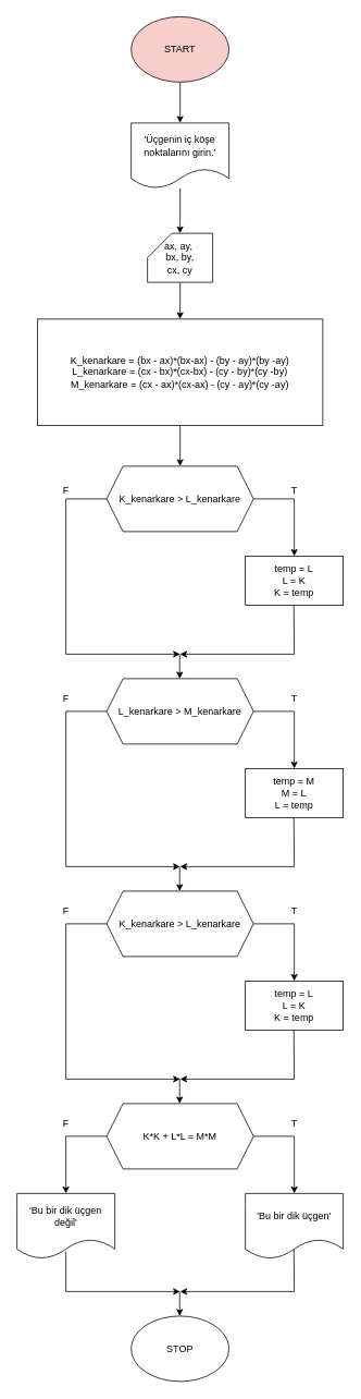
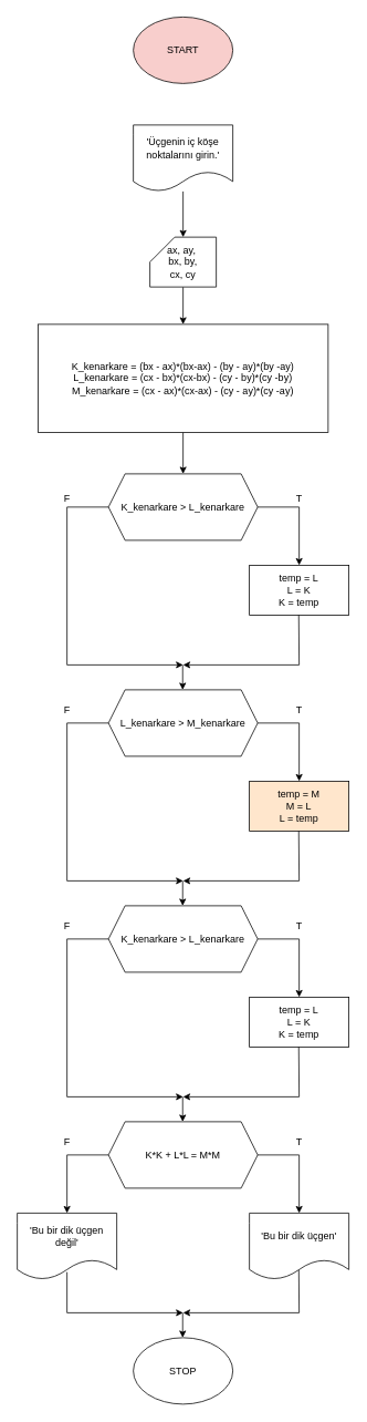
  <mxCell id="0" />
  <mxCell id="1" parent="0" />
- <mxCell id="2" value="" style="edgeStyle=orthogonalEdgeStyle;rounded=0;orthogonalLoop=1;jettySize=auto;html=1;" edge="1" parent="1" source="3" target="5"><mxGeometry relative="1" as="geometry" /></mxCell>
  <mxCell id="3" value="&lt;div&gt;START&lt;/div&gt;" style="ellipse;whiteSpace=wrap;html=1;fillColor=#f8cecc;" vertex="1" parent="1"><mxGeometry x="160" y="20" width="120" height="80" as="geometry" /></mxCell>
  <mxCell id="4" value="" style="edgeStyle=orthogonalEdgeStyle;rounded=0;orthogonalLoop=1;jettySize=auto;html=1;" edge="1" parent="1" source="5" target="7"><mxGeometry relative="1" as="geometry" /></mxCell>
  <mxCell id="5" value="'Üçgenin iç köşe noktalarını girin.'" style="shape=document;whiteSpace=wrap;html=1;boundedLbl=1;" vertex="1" parent="1"><mxGeometry x="160" y="150" width="120" height="80" as="geometry" /></mxCell>
  <mxCell id="6" value="" style="edgeStyle=orthogonalEdgeStyle;rounded=0;orthogonalLoop=1;jettySize=auto;html=1;" edge="1" parent="1" source="7" target="9"><mxGeometry relative="1" as="geometry" /></mxCell>
  <mxCell id="7" value="&lt;div&gt;ax, ay,&amp;nbsp;&lt;/div&gt;&lt;div&gt;bx, by,&lt;/div&gt;&lt;div&gt;cx, cy&lt;br&gt;&lt;/div&gt;" style="shape=card;whiteSpace=wrap;html=1;" vertex="1" parent="1"><mxGeometry x="180" y="285" width="80" height="60" as="geometry" /></mxCell>
  <mxCell id="8" value="" style="edgeStyle=orthogonalEdgeStyle;rounded=0;orthogonalLoop=1;jettySize=auto;html=1;" edge="1" parent="1" source="9" target="14"><mxGeometry relative="1" as="geometry" /></mxCell>
  <mxCell id="9" value="&lt;div&gt;K_kenarkare = (bx - ax)*(bx-ax) - (by - ay)*(by -ay)&lt;/div&gt;&lt;div&gt;L_kenarkare = (cx - bx)*(cx-bx) - (cy - by)*(cy -by)&lt;/div&gt;&lt;div&gt;M_kenarkare = (cx - ax)*(cx-ax) - (cy - ay)*(cy -ay)&lt;/div&gt;" style="rounded=0;whiteSpace=wrap;html=1;" vertex="1" parent="1"><mxGeometry x="45" y="390" width="350" height="130" as="geometry" /></mxCell>
  <mxCell id="10" value="" style="endArrow=classic;html=1;rounded=0;entryX=0.5;entryY=0;entryDx=0;entryDy=0;" edge="1" parent="1" target="11"><mxGeometry width="50" height="50" relative="1" as="geometry"><mxPoint x="310" y="610" as="sourcePoint" /><mxPoint x="360" y="670" as="targetPoint" /><Array as="points"><mxPoint x="360" y="610" /></Array></mxGeometry></mxCell>
  <mxCell id="11" value="&lt;div&gt;temp = L&lt;/div&gt;&lt;div&gt;L = K&lt;/div&gt;&lt;div&gt;K = temp&lt;br&gt;&lt;/div&gt;" style="rounded=0;whiteSpace=wrap;html=1;" vertex="1" parent="1"><mxGeometry x="300" y="680" width="120" height="60" as="geometry" /></mxCell>
  <mxCell id="12" value="" style="endArrow=classic;html=1;rounded=0;" edge="1" parent="1"><mxGeometry width="50" height="50" relative="1" as="geometry"><mxPoint x="130" y="610" as="sourcePoint" /><mxPoint x="220" y="800" as="targetPoint" /><Array as="points"><mxPoint x="80" y="610" /><mxPoint x="80" y="800" /></Array></mxGeometry></mxCell>
  <mxCell id="13" value="" style="endArrow=classic;html=1;rounded=0;" edge="1" parent="1" target="14"><mxGeometry width="50" height="50" relative="1" as="geometry"><mxPoint x="150" y="640" as="sourcePoint" /><mxPoint x="200" y="590" as="targetPoint" /></mxGeometry></mxCell>
  <mxCell id="14" value="K_kenarkare &amp;gt; L_kenarkare" style="shape=hexagon;perimeter=hexagonPerimeter2;whiteSpace=wrap;html=1;fixedSize=1;" vertex="1" parent="1"><mxGeometry x="130" y="570" width="180" height="80" as="geometry" /></mxCell>
  <mxCell id="15" value="" style="endArrow=classic;html=1;rounded=0;" edge="1" parent="1"><mxGeometry width="50" height="50" relative="1" as="geometry"><mxPoint x="359.5" y="740" as="sourcePoint" /><mxPoint x="220" y="800" as="targetPoint" /><Array as="points"><mxPoint x="360" y="800" /></Array></mxGeometry></mxCell>
  <mxCell id="16" value="" style="endArrow=classic;html=1;rounded=0;" edge="1" parent="1"><mxGeometry width="50" height="50" relative="1" as="geometry"><mxPoint x="219.5" y="800" as="sourcePoint" /><mxPoint x="219.5" y="830" as="targetPoint" /></mxGeometry></mxCell>
  <mxCell id="17" value="" style="endArrow=classic;html=1;rounded=0;entryX=0.5;entryY=0;entryDx=0;entryDy=0;" edge="1" parent="1" target="18"><mxGeometry width="50" height="50" relative="1" as="geometry"><mxPoint x="310" y="870" as="sourcePoint" /><mxPoint x="360" y="930" as="targetPoint" /><Array as="points"><mxPoint x="360" y="870" /></Array></mxGeometry></mxCell>
- <mxCell id="18" value="&lt;div&gt;temp = M&lt;br&gt;&lt;/div&gt;&lt;div&gt;M = L&lt;br&gt;&lt;/div&gt;&lt;div&gt;L = temp&lt;br&gt;&lt;/div&gt;" style="rounded=0;whiteSpace=wrap;html=1;" vertex="1" parent="1"><mxGeometry x="300" y="940" width="120" height="60" as="geometry" /></mxCell>
+ <mxCell id="18" value="&lt;div&gt;temp = M&lt;br&gt;&lt;/div&gt;&lt;div&gt;M = L&lt;br&gt;&lt;/div&gt;&lt;div&gt;L = temp&lt;br&gt;&lt;/div&gt;" style="rounded=0;whiteSpace=wrap;html=1;fillColor=#ffe6cc;" vertex="1" parent="1"><mxGeometry x="300" y="940" width="120" height="60" as="geometry" /></mxCell>
  <mxCell id="19" value="" style="endArrow=classic;html=1;rounded=0;" edge="1" parent="1"><mxGeometry width="50" height="50" relative="1" as="geometry"><mxPoint x="130" y="870" as="sourcePoint" /><mxPoint x="220" y="1060" as="targetPoint" /><Array as="points"><mxPoint x="80" y="870" /><mxPoint x="80" y="1060" /></Array></mxGeometry></mxCell>
  <mxCell id="20" value="" style="endArrow=classic;html=1;rounded=0;" edge="1" parent="1" target="21"><mxGeometry width="50" height="50" relative="1" as="geometry"><mxPoint x="150" y="900" as="sourcePoint" /><mxPoint x="200" y="850" as="targetPoint" /></mxGeometry></mxCell>
  <mxCell id="21" value="L_kenarkare &amp;gt; M_kenarkare" style="shape=hexagon;perimeter=hexagonPerimeter2;whiteSpace=wrap;html=1;fixedSize=1;" vertex="1" parent="1"><mxGeometry x="130" y="830" width="180" height="80" as="geometry" /></mxCell>
  <mxCell id="22" value="" style="endArrow=classic;html=1;rounded=0;" edge="1" parent="1"><mxGeometry width="50" height="50" relative="1" as="geometry"><mxPoint x="359.5" y="1000" as="sourcePoint" /><mxPoint x="220" y="1060" as="targetPoint" /><Array as="points"><mxPoint x="360" y="1060" /></Array></mxGeometry></mxCell>
  <mxCell id="23" value="" style="endArrow=classic;html=1;rounded=0;" edge="1" parent="1"><mxGeometry width="50" height="50" relative="1" as="geometry"><mxPoint x="219.5" y="1060" as="sourcePoint" /><mxPoint x="219.5" y="1090" as="targetPoint" /></mxGeometry></mxCell>
  <mxCell id="24" value="" style="endArrow=classic;html=1;rounded=0;entryX=0.5;entryY=0;entryDx=0;entryDy=0;" edge="1" parent="1" target="25"><mxGeometry width="50" height="50" relative="1" as="geometry"><mxPoint x="310" y="1130" as="sourcePoint" /><mxPoint x="360" y="1190" as="targetPoint" /><Array as="points"><mxPoint x="360" y="1130" /></Array></mxGeometry></mxCell>
  <mxCell id="25" value="&lt;div&gt;temp = L&lt;/div&gt;&lt;div&gt;L = K&lt;/div&gt;&lt;div&gt;K = temp&lt;br&gt;&lt;/div&gt;" style="rounded=0;whiteSpace=wrap;html=1;" vertex="1" parent="1"><mxGeometry x="300" y="1200" width="120" height="60" as="geometry" /></mxCell>
  <mxCell id="26" value="" style="endArrow=classic;html=1;rounded=0;" edge="1" parent="1"><mxGeometry width="50" height="50" relative="1" as="geometry"><mxPoint x="130" y="1130" as="sourcePoint" /><mxPoint x="220" y="1320" as="targetPoint" /><Array as="points"><mxPoint x="80" y="1130" /><mxPoint x="80" y="1320" /></Array></mxGeometry></mxCell>
  <mxCell id="27" value="" style="endArrow=classic;html=1;rounded=0;" edge="1" parent="1" target="28"><mxGeometry width="50" height="50" relative="1" as="geometry"><mxPoint x="150" y="1160" as="sourcePoint" /><mxPoint x="200" y="1110" as="targetPoint" /></mxGeometry></mxCell>
  <mxCell id="28" value="K_kenarkare &amp;gt; L_kenarkare" style="shape=hexagon;perimeter=hexagonPerimeter2;whiteSpace=wrap;html=1;fixedSize=1;" vertex="1" parent="1"><mxGeometry x="130" y="1090" width="180" height="80" as="geometry" /></mxCell>
  <mxCell id="29" value="" style="endArrow=classic;html=1;rounded=0;" edge="1" parent="1"><mxGeometry width="50" height="50" relative="1" as="geometry"><mxPoint x="359.5" y="1260" as="sourcePoint" /><mxPoint x="220" y="1320" as="targetPoint" /><Array as="points"><mxPoint x="360" y="1320" /></Array></mxGeometry></mxCell>
  <mxCell id="30" value="" style="endArrow=classic;html=1;rounded=0;" edge="1" parent="1"><mxGeometry width="50" height="50" relative="1" as="geometry"><mxPoint x="219.5" y="1320" as="sourcePoint" /><mxPoint x="219.5" y="1350" as="targetPoint" /></mxGeometry></mxCell>
  <mxCell id="31" value="" style="endArrow=classic;html=1;rounded=0;entryX=0.5;entryY=0;entryDx=0;entryDy=0;" edge="1" parent="1"><mxGeometry width="50" height="50" relative="1" as="geometry"><mxPoint x="310" y="1390" as="sourcePoint" /><mxPoint x="360" y="1460" as="targetPoint" /><Array as="points"><mxPoint x="360" y="1390" /></Array></mxGeometry></mxCell>
  <mxCell id="32" value="" style="endArrow=classic;html=1;rounded=0;entryX=0.5;entryY=0;entryDx=0;entryDy=0;" edge="1" parent="1" target="38"><mxGeometry width="50" height="50" relative="1" as="geometry"><mxPoint x="130" y="1390" as="sourcePoint" /><mxPoint x="80" y="1450" as="targetPoint" /><Array as="points"><mxPoint x="80" y="1390" /></Array></mxGeometry></mxCell>
  <mxCell id="33" value="" style="endArrow=classic;html=1;rounded=0;" edge="1" parent="1" target="34"><mxGeometry width="50" height="50" relative="1" as="geometry"><mxPoint x="150" y="1420" as="sourcePoint" /><mxPoint x="200" y="1370" as="targetPoint" /></mxGeometry></mxCell>
  <mxCell id="34" value="K*K + L*L = M*M" style="shape=hexagon;perimeter=hexagonPerimeter2;whiteSpace=wrap;html=1;fixedSize=1;" vertex="1" parent="1"><mxGeometry x="130" y="1350" width="180" height="80" as="geometry" /></mxCell>
  <mxCell id="35" value="" style="endArrow=classic;html=1;rounded=0;" edge="1" parent="1"><mxGeometry width="50" height="50" relative="1" as="geometry"><mxPoint x="359.5" y="1520" as="sourcePoint" /><mxPoint x="220" y="1580" as="targetPoint" /><Array as="points"><mxPoint x="360" y="1580" /></Array></mxGeometry></mxCell>
  <mxCell id="36" value="" style="endArrow=classic;html=1;rounded=0;" edge="1" parent="1"><mxGeometry width="50" height="50" relative="1" as="geometry"><mxPoint x="219.5" y="1580" as="sourcePoint" /><mxPoint x="219.5" y="1610" as="targetPoint" /></mxGeometry></mxCell>
  <mxCell id="37" value="'Bu bir dik üçgen'" style="shape=document;whiteSpace=wrap;html=1;boundedLbl=1;" vertex="1" parent="1"><mxGeometry x="300" y="1460" width="120" height="80" as="geometry" /></mxCell>
  <mxCell id="38" value="'Bu bir dik üçgen değil'" style="shape=document;whiteSpace=wrap;html=1;boundedLbl=1;" vertex="1" parent="1"><mxGeometry x="20" y="1460" width="120" height="80" as="geometry" /></mxCell>
  <mxCell id="39" value="" style="endArrow=classic;html=1;rounded=0;exitX=0.5;exitY=0.888;exitDx=0;exitDy=0;exitPerimeter=0;" edge="1" parent="1" source="38"><mxGeometry width="50" height="50" relative="1" as="geometry"><mxPoint x="80" y="1540" as="sourcePoint" /><mxPoint x="220" y="1580" as="targetPoint" /><Array as="points"><mxPoint x="80" y="1580" /></Array></mxGeometry></mxCell>
  <mxCell id="40" value="T" style="text;html=1;align=center;verticalAlign=middle;resizable=0;points=[];autosize=1;strokeColor=none;fillColor=none;" vertex="1" parent="1"><mxGeometry x="345" y="585" width="30" height="30" as="geometry" /></mxCell>
  <mxCell id="41" value="F" style="text;html=1;align=center;verticalAlign=middle;resizable=0;points=[];autosize=1;strokeColor=none;fillColor=none;" vertex="1" parent="1"><mxGeometry x="65" y="585" width="30" height="30" as="geometry" /></mxCell>
  <mxCell id="42" value="T" style="text;html=1;align=center;verticalAlign=middle;resizable=0;points=[];autosize=1;strokeColor=none;fillColor=none;" vertex="1" parent="1"><mxGeometry x="345" y="1360" width="30" height="30" as="geometry" /></mxCell>
  <mxCell id="43" value="T" style="text;html=1;align=center;verticalAlign=middle;resizable=0;points=[];autosize=1;strokeColor=none;fillColor=none;" vertex="1" parent="1"><mxGeometry x="345" y="1100" width="30" height="30" as="geometry" /></mxCell>
  <mxCell id="44" value="T" style="text;html=1;align=center;verticalAlign=middle;resizable=0;points=[];autosize=1;strokeColor=none;fillColor=none;" vertex="1" parent="1"><mxGeometry x="345" y="840" width="30" height="30" as="geometry" /></mxCell>
  <mxCell id="45" value="F" style="text;html=1;align=center;verticalAlign=middle;resizable=0;points=[];autosize=1;strokeColor=none;fillColor=none;" vertex="1" parent="1"><mxGeometry x="65" y="1360" width="30" height="30" as="geometry" /></mxCell>
  <mxCell id="46" value="F" style="text;html=1;align=center;verticalAlign=middle;resizable=0;points=[];autosize=1;strokeColor=none;fillColor=none;" vertex="1" parent="1"><mxGeometry x="65" y="1100" width="30" height="30" as="geometry" /></mxCell>
  <mxCell id="47" value="F" style="text;html=1;align=center;verticalAlign=middle;resizable=0;points=[];autosize=1;strokeColor=none;fillColor=none;" vertex="1" parent="1"><mxGeometry x="65" y="840" width="30" height="30" as="geometry" /></mxCell>
  <mxCell id="48" value="STOP" style="ellipse;whiteSpace=wrap;html=1;" vertex="1" parent="1"><mxGeometry x="160" y="1610" width="120" height="80" as="geometry" /></mxCell>
